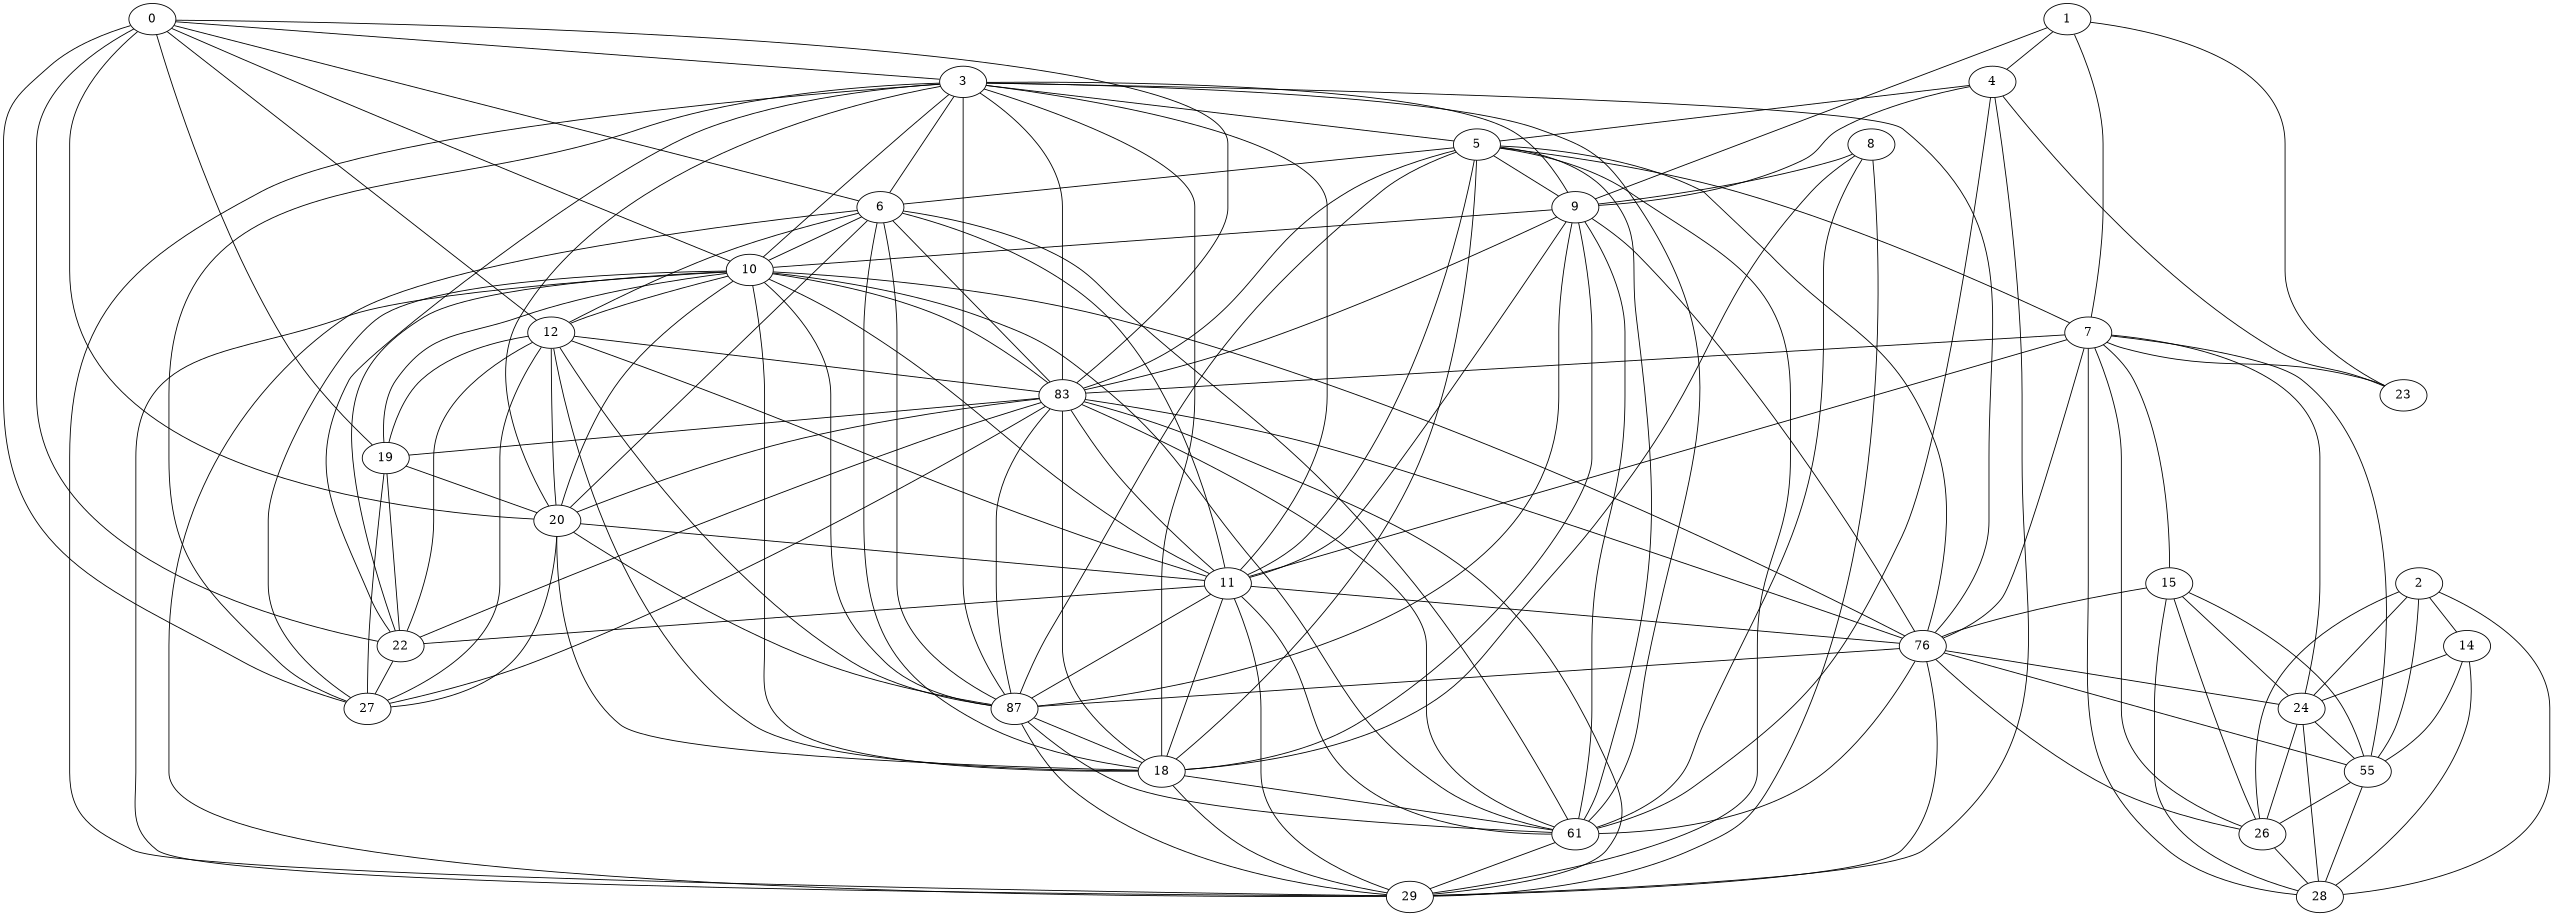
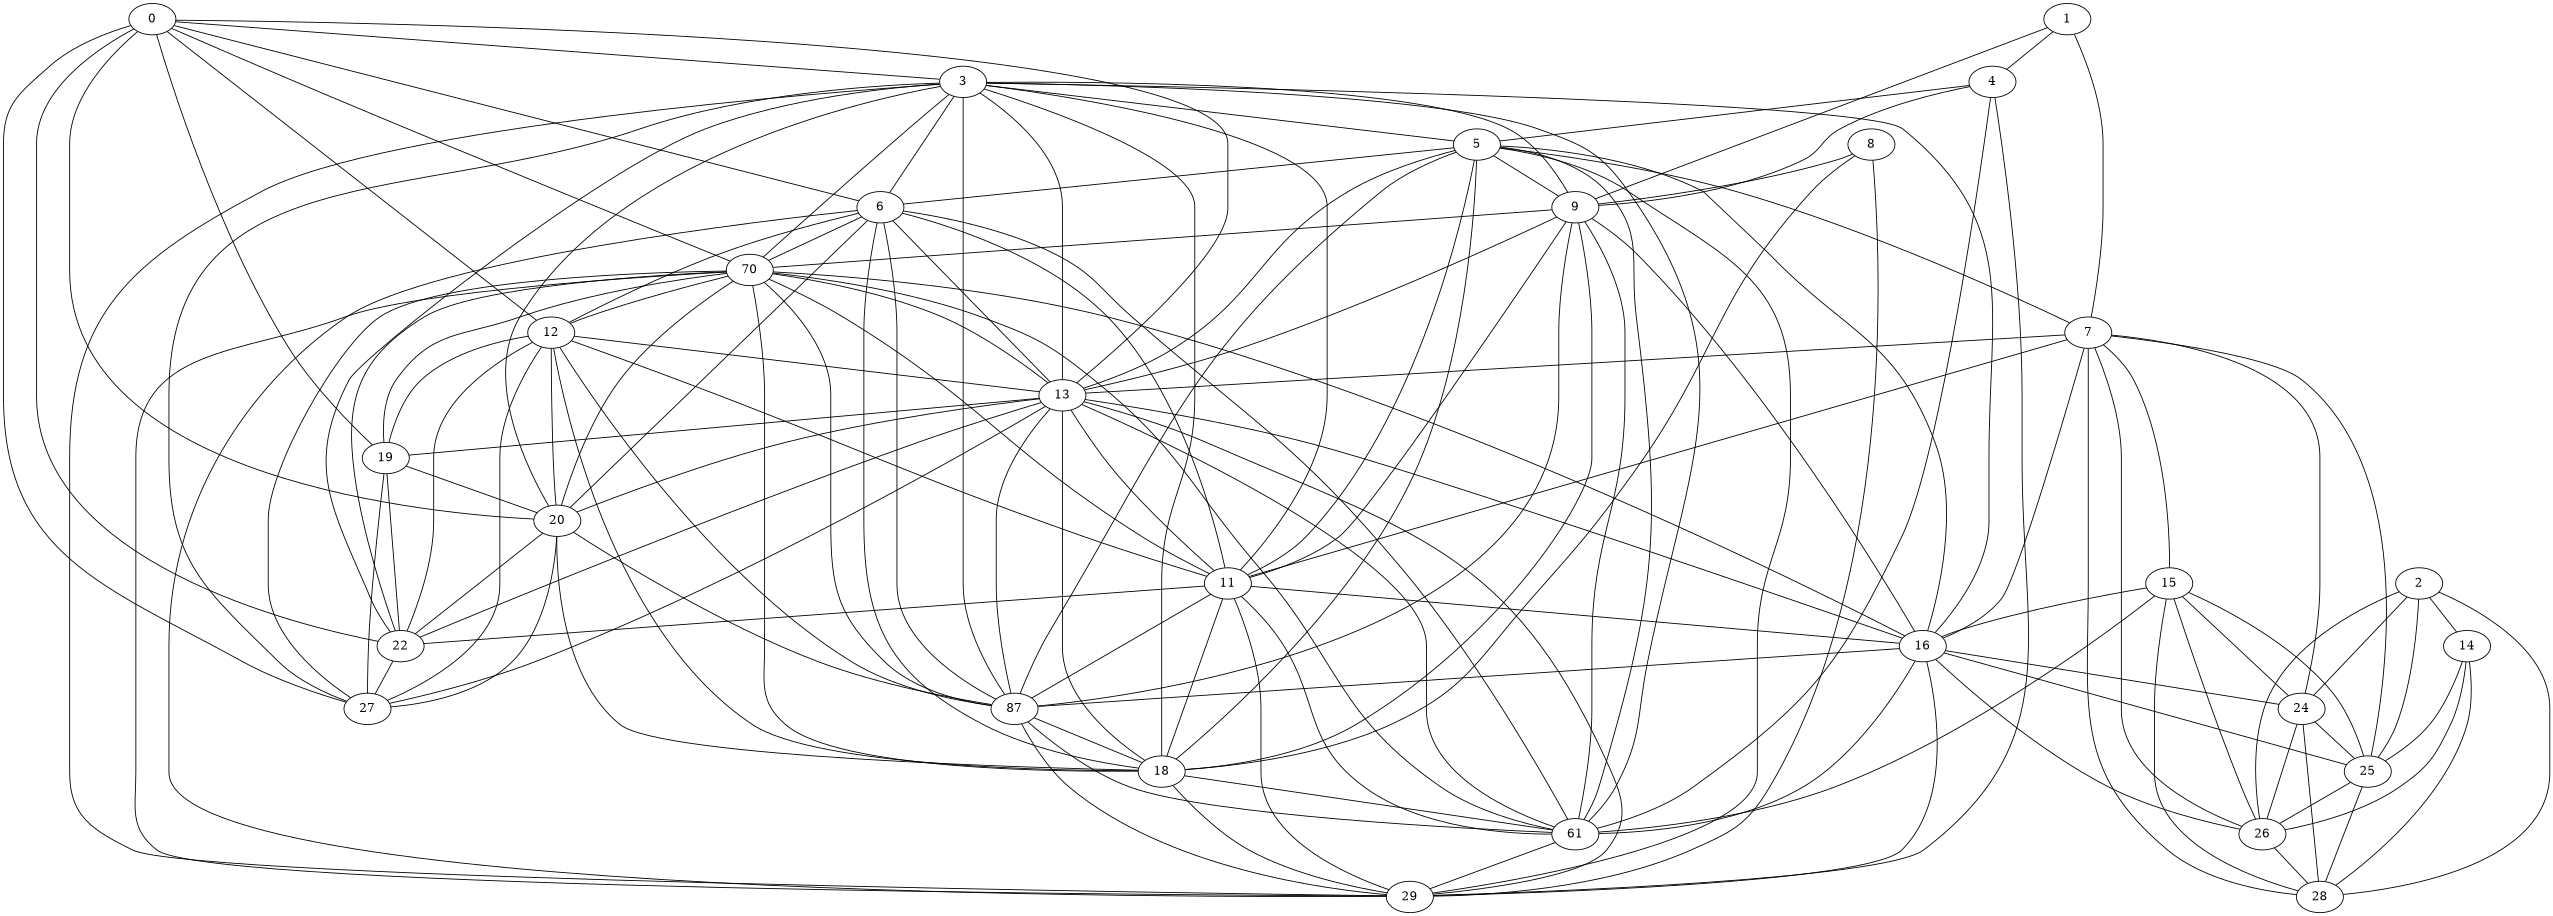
  graph {
    fontname="DejaVu Serif"
    node [fontname="DejaVu Serif"]
    edge [fontname="DejaVu Serif"]
    0
    3
    6
-   10
+   10 [label=70]
    12
-   13 [label=83]
+   13
    19
    20
    22
    27
    9
    5
    11
-   16 [label=76]
+   16
    n15 [label=87]
    18
    n17 [label=61]
    29
    1
    4
    7
-   23
    24
-   25 [label=55]
+   25
    26
    28
    15
    2
    14
    8
    0 -- 3
    0 -- 6
    0 -- 10
    0 -- 12
    0 -- 13
    0 -- 19
    0 -- 20
    0 -- 22
    0 -- 27
    3 -- 6
    3 -- 10
    3 -- 13
    3 -- 20
    3 -- 22
    3 -- 27
    3 -- 9
    3 -- 5
    3 -- 11
    3 -- 16
    3 -- n15
    3 -- 18
    3 -- n17
    3 -- 29
    6 -- 10
    6 -- 12
    6 -- 13
    6 -- 20
    6 -- 11
    6 -- n15
    6 -- 18
    6 -- n17
    6 -- 29
    10 -- 12
    10 -- 13
    10 -- 19
    10 -- 20
    10 -- 22
    10 -- 27
    10 -- 11
    10 -- 16
    10 -- n15
    10 -- 18
    10 -- n17
    10 -- 29
    12 -- 13
    12 -- 19
    12 -- 20
    12 -- 22
    12 -- 27
    12 -- n15
    12 -- 18
    13 -- 19
    13 -- 20
    13 -- 22
    13 -- 27
    13 -- 16
    13 -- n15
    13 -- 18
    13 -- n17
    13 -- 29
    19 -- 20
    19 -- 22
    19 -- 27
-   20 -- 11
+   20 -- 22
    20 -- 27
    22 -- 27
    9 -- 10
    9 -- 13
    9 -- 11
    9 -- 16
    9 -- n15
    9 -- 18
    9 -- n17
    5 -- 6
    5 -- 13
    5 -- 9
    5 -- 11
    5 -- 16
    5 -- n15
    5 -- 18
    5 -- n17
    5 -- 29
    5 -- 7
    11 -- 12
    11 -- 13
    11 -- 22
    11 -- 16
    11 -- n15
    11 -- 18
    11 -- n17
    11 -- 29
    16 -- n15
    16 -- n17
    16 -- 29
    16 -- 24
    16 -- 25
    16 -- 26
    n15 -- 20
    n15 -- 18
    n15 -- n17
    n15 -- 29
    18 -- 20
    18 -- n17
    18 -- 29
    n17 -- 29
    1 -- 9
    1 -- 4
    1 -- 7
-   1 -- 23
    4 -- 9
    4 -- 5
    4 -- n17
    4 -- 29
-   4 -- 23
    7 -- 13
    7 -- 11
    7 -- 16
-   7 -- 23
    7 -- 24
    7 -- 25
    7 -- 26
    7 -- 28
    7 -- 15
    24 -- 25
    24 -- 26
    24 -- 28
    25 -- 26
    25 -- 28
    26 -- 28
    15 -- 16
    15 -- 24
    15 -- 25
    15 -- 26
    15 -- 28
    2 -- 24
    2 -- 25
    2 -- 26
    2 -- 28
    2 -- 14
    14 -- 25
-   14 -- 24
+   14 -- 26
    14 -- 28
    8 -- 9
    8 -- 18
-   8 -- n17
+   15 -- n17
    8 -- 29
  }
